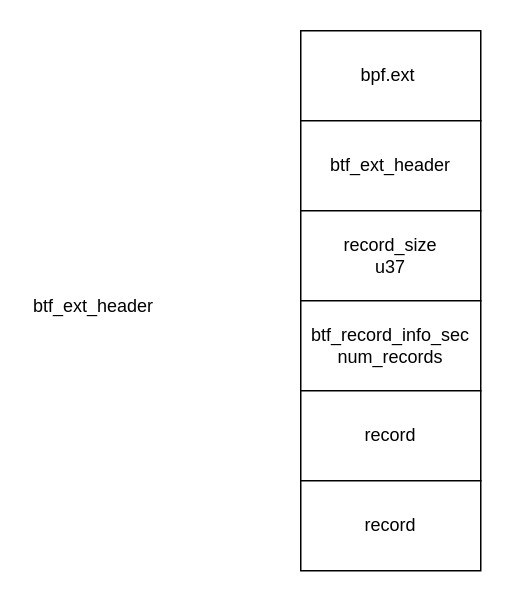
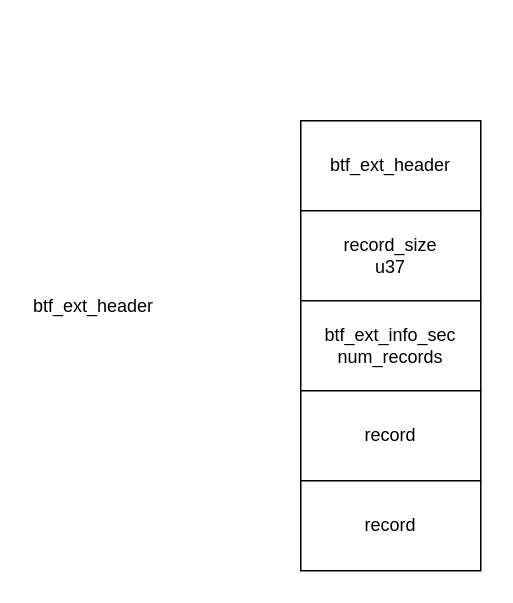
  <mxCell id="0" />
  <mxCell id="1" parent="0" />
  <mxCell id="2" value="btf_ext_header" style="text;whiteSpace=wrap;html=1;" vertex="1" parent="1"><mxGeometry x="20" y="190" width="110" height="30" as="geometry" /></mxCell>
- <mxCell id="3" value="bpf.ext&amp;nbsp;" style="rounded=0;whiteSpace=wrap;html=1;" vertex="1" parent="1"><mxGeometry x="200" y="20" width="120" height="60" as="geometry" /></mxCell>
  <mxCell id="4" value="btf_ext_header" style="rounded=0;whiteSpace=wrap;html=1;" vertex="1" parent="1"><mxGeometry x="200" y="80" width="120" height="60" as="geometry" /></mxCell>
  <mxCell id="5" value="record_size &lt;br&gt;u37" style="whiteSpace=wrap;html=1;" vertex="1" parent="1"><mxGeometry x="200" y="140" width="120" height="60" as="geometry" /></mxCell>
- <mxCell id="6" value="btf_record_info_sec&lt;br&gt;num_records" style="whiteSpace=wrap;html=1;" vertex="1" parent="1"><mxGeometry x="200" y="200" width="120" height="60" as="geometry" /></mxCell>
+ <mxCell id="6" value="btf_ext_info_sec&lt;br&gt;num_records" style="whiteSpace=wrap;html=1;" vertex="1" parent="1"><mxGeometry x="200" y="200" width="120" height="60" as="geometry" /></mxCell>
  <mxCell id="7" value="record" style="whiteSpace=wrap;html=1;" vertex="1" parent="1"><mxGeometry x="200" y="260" width="120" height="60" as="geometry" /></mxCell>
  <mxCell id="8" value="record" style="whiteSpace=wrap;html=1;" vertex="1" parent="1"><mxGeometry x="200" y="320" width="120" height="60" as="geometry" /></mxCell>
